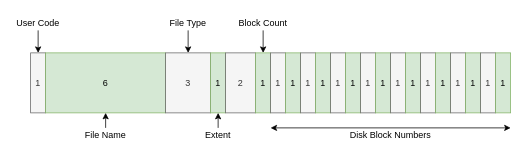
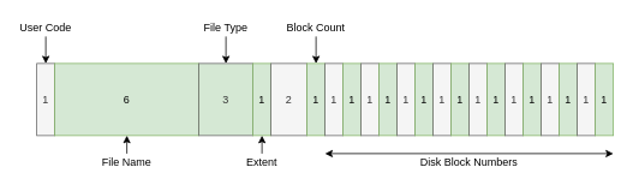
  <mxCell id="0" />
  <mxCell id="1" parent="0" />
  <mxCell id="2" value="1" style="rounded=0;whiteSpace=wrap;html=1;fillColor=#f5f5f5;strokeColor=#666666;fontColor=#333333;" parent="1" vertex="1"><mxGeometry x="40" y="70" width="20" height="80" as="geometry" /></mxCell>
  <mxCell id="3" value="6" style="rounded=0;whiteSpace=wrap;html=1;fillColor=#d5e8d4;strokeColor=#82b366;" parent="1" vertex="1"><mxGeometry x="60" y="70" width="160" height="80" as="geometry" /></mxCell>
- <mxCell id="4" value="3" style="rounded=0;whiteSpace=wrap;html=1;fillColor=#f5f5f5;strokeColor=#666666;fontColor=#333333;" parent="1" vertex="1"><mxGeometry x="220" y="70" width="60" height="80" as="geometry" /></mxCell>
+ <mxCell id="4" value="3" style="rounded=0;whiteSpace=wrap;html=1;fillColor=#d5e8d4;strokeColor=#666666;fontColor=#333333;" parent="1" vertex="1"><mxGeometry x="220" y="70" width="60" height="80" as="geometry" /></mxCell>
  <mxCell id="5" value="1" style="rounded=0;whiteSpace=wrap;html=1;fillColor=#d5e8d4;strokeColor=#82b366;" parent="1" vertex="1"><mxGeometry x="280" y="70" width="20" height="80" as="geometry" /></mxCell>
  <mxCell id="6" value="2" style="rounded=0;whiteSpace=wrap;html=1;fillColor=#f5f5f5;strokeColor=#666666;fontColor=#333333;" parent="1" vertex="1"><mxGeometry x="300" y="70" width="40" height="80" as="geometry" /></mxCell>
  <mxCell id="7" value="1" style="rounded=0;whiteSpace=wrap;html=1;fillColor=#d5e8d4;strokeColor=#82b366;" parent="1" vertex="1"><mxGeometry x="340" y="70" width="20" height="80" as="geometry" /></mxCell>
  <mxCell id="8" value="1" style="rounded=0;whiteSpace=wrap;html=1;fillColor=#f5f5f5;strokeColor=#666666;fontColor=#333333;" parent="1" vertex="1"><mxGeometry x="360" y="70" width="20" height="80" as="geometry" /></mxCell>
  <mxCell id="9" value="1" style="rounded=0;whiteSpace=wrap;html=1;fillColor=#d5e8d4;strokeColor=#82b366;" parent="1" vertex="1"><mxGeometry x="380" y="70" width="20" height="80" as="geometry" /></mxCell>
  <mxCell id="10" value="1" style="rounded=0;whiteSpace=wrap;html=1;fillColor=#f5f5f5;strokeColor=#666666;fontColor=#333333;" parent="1" vertex="1"><mxGeometry x="400" y="70" width="20" height="80" as="geometry" /></mxCell>
  <mxCell id="11" value="1" style="rounded=0;whiteSpace=wrap;html=1;fillColor=#d5e8d4;strokeColor=#82b366;" parent="1" vertex="1"><mxGeometry x="420" y="70" width="20" height="80" as="geometry" /></mxCell>
  <mxCell id="12" value="1" style="rounded=0;whiteSpace=wrap;html=1;fillColor=#f5f5f5;strokeColor=#666666;fontColor=#333333;" parent="1" vertex="1"><mxGeometry x="440" y="70" width="20" height="80" as="geometry" /></mxCell>
  <mxCell id="13" value="1" style="rounded=0;whiteSpace=wrap;html=1;fillColor=#d5e8d4;strokeColor=#82b366;" parent="1" vertex="1"><mxGeometry x="460" y="70" width="20" height="80" as="geometry" /></mxCell>
  <mxCell id="14" value="1" style="rounded=0;whiteSpace=wrap;html=1;fillColor=#f5f5f5;strokeColor=#666666;fontColor=#333333;" parent="1" vertex="1"><mxGeometry x="480" y="70" width="20" height="80" as="geometry" /></mxCell>
  <mxCell id="15" value="1" style="rounded=0;whiteSpace=wrap;html=1;fillColor=#d5e8d4;strokeColor=#82b366;" parent="1" vertex="1"><mxGeometry x="500" y="70" width="20" height="80" as="geometry" /></mxCell>
  <mxCell id="16" value="1" style="rounded=0;whiteSpace=wrap;html=1;fillColor=#f5f5f5;strokeColor=#666666;fontColor=#333333;" parent="1" vertex="1"><mxGeometry x="520" y="70" width="20" height="80" as="geometry" /></mxCell>
  <mxCell id="17" value="1" style="rounded=0;whiteSpace=wrap;html=1;fillColor=#d5e8d4;strokeColor=#82b366;" parent="1" vertex="1"><mxGeometry x="540" y="70" width="20" height="80" as="geometry" /></mxCell>
  <mxCell id="18" value="1" style="rounded=0;whiteSpace=wrap;html=1;fillColor=#f5f5f5;strokeColor=#666666;fontColor=#333333;" parent="1" vertex="1"><mxGeometry x="560" y="70" width="20" height="80" as="geometry" /></mxCell>
  <mxCell id="19" value="1" style="rounded=0;whiteSpace=wrap;html=1;fillColor=#d5e8d4;strokeColor=#82b366;" parent="1" vertex="1"><mxGeometry x="580" y="70" width="20" height="80" as="geometry" /></mxCell>
  <mxCell id="20" value="1" style="rounded=0;whiteSpace=wrap;html=1;fillColor=#f5f5f5;strokeColor=#666666;fontColor=#333333;" parent="1" vertex="1"><mxGeometry x="600" y="70" width="20" height="80" as="geometry" /></mxCell>
  <mxCell id="21" value="1" style="rounded=0;whiteSpace=wrap;html=1;fillColor=#d5e8d4;strokeColor=#82b366;" parent="1" vertex="1"><mxGeometry x="620" y="70" width="20" height="80" as="geometry" /></mxCell>
  <mxCell id="22" value="1" style="rounded=0;whiteSpace=wrap;html=1;fillColor=#f5f5f5;strokeColor=#666666;fontColor=#333333;" parent="1" vertex="1"><mxGeometry x="640" y="70" width="20" height="80" as="geometry" /></mxCell>
  <mxCell id="23" value="1" style="rounded=0;whiteSpace=wrap;html=1;fillColor=#d5e8d4;strokeColor=#82b366;" parent="1" vertex="1"><mxGeometry x="660" y="70" width="20" height="80" as="geometry" /></mxCell>
  <mxCell id="24" value="User Code" style="text;html=1;strokeColor=none;fillColor=none;align=center;verticalAlign=middle;whiteSpace=wrap;rounded=0;" parent="1" vertex="1"><mxGeometry x="20" y="20" width="60" height="20" as="geometry" /></mxCell>
  <mxCell id="25" value="File Name" style="text;html=1;strokeColor=none;fillColor=none;align=center;verticalAlign=middle;whiteSpace=wrap;rounded=0;" parent="1" vertex="1"><mxGeometry x="110" y="170" width="60" height="20" as="geometry" /></mxCell>
  <mxCell id="26" value="File Type" style="text;html=1;strokeColor=none;fillColor=none;align=center;verticalAlign=middle;whiteSpace=wrap;rounded=0;" parent="1" vertex="1"><mxGeometry x="220" y="20" width="60" height="20" as="geometry" /></mxCell>
  <mxCell id="27" value="Extent" style="text;html=1;strokeColor=none;fillColor=none;align=center;verticalAlign=middle;whiteSpace=wrap;rounded=0;" parent="1" vertex="1"><mxGeometry x="260" y="170" width="60" height="20" as="geometry" /></mxCell>
  <mxCell id="28" value="Block Count" style="text;html=1;strokeColor=none;fillColor=none;align=center;verticalAlign=middle;whiteSpace=wrap;rounded=0;" parent="1" vertex="1"><mxGeometry x="315" y="20" width="70" height="20" as="geometry" /></mxCell>
  <mxCell id="29" value="Disk Block Numbers" style="text;html=1;strokeColor=none;fillColor=none;align=center;verticalAlign=middle;whiteSpace=wrap;rounded=0;" parent="1" vertex="1"><mxGeometry x="455" y="170" width="130" height="20" as="geometry" /></mxCell>
  <mxCell id="30" value="" style="endArrow=classic;startArrow=classic;html=1;" parent="1" edge="1"><mxGeometry width="50" height="50" relative="1" as="geometry"><mxPoint x="360" y="170" as="sourcePoint" /><mxPoint x="680" y="170" as="targetPoint" /></mxGeometry></mxCell>
  <mxCell id="31" style="edgeStyle=orthogonalEdgeStyle;rounded=0;orthogonalLoop=1;jettySize=auto;html=1;exitX=0.5;exitY=1;exitDx=0;exitDy=0;" parent="1" source="29" target="29" edge="1"><mxGeometry relative="1" as="geometry" /></mxCell>
  <mxCell id="32" value="" style="endArrow=classic;html=1;entryX=0.5;entryY=0;entryDx=0;entryDy=0;exitX=0.5;exitY=1;exitDx=0;exitDy=0;" edge="1" parent="1" source="24" target="2"><mxGeometry width="50" height="50" relative="1" as="geometry"><mxPoint x="400" y="110" as="sourcePoint" /><mxPoint x="450" y="60" as="targetPoint" /></mxGeometry></mxCell>
  <mxCell id="33" value="" style="endArrow=classic;html=1;entryX=0.5;entryY=0;entryDx=0;entryDy=0;exitX=0.5;exitY=1;exitDx=0;exitDy=0;" edge="1" parent="1" source="26" target="4"><mxGeometry width="50" height="50" relative="1" as="geometry"><mxPoint x="60" y="50" as="sourcePoint" /><mxPoint x="60" y="80" as="targetPoint" /></mxGeometry></mxCell>
  <mxCell id="34" value="" style="endArrow=classic;html=1;entryX=0.5;entryY=0;entryDx=0;entryDy=0;exitX=0.5;exitY=1;exitDx=0;exitDy=0;" edge="1" parent="1" source="28" target="7"><mxGeometry width="50" height="50" relative="1" as="geometry"><mxPoint x="70" y="60" as="sourcePoint" /><mxPoint x="70" y="90" as="targetPoint" /></mxGeometry></mxCell>
  <mxCell id="35" value="" style="endArrow=classic;html=1;entryX=0.5;entryY=1;entryDx=0;entryDy=0;exitX=0.5;exitY=0;exitDx=0;exitDy=0;" edge="1" parent="1" source="25" target="3"><mxGeometry width="50" height="50" relative="1" as="geometry"><mxPoint x="80" y="70" as="sourcePoint" /><mxPoint x="80" y="100" as="targetPoint" /></mxGeometry></mxCell>
  <mxCell id="36" value="" style="endArrow=classic;html=1;entryX=0.5;entryY=1;entryDx=0;entryDy=0;exitX=0.5;exitY=0;exitDx=0;exitDy=0;" edge="1" parent="1" source="27" target="5"><mxGeometry width="50" height="50" relative="1" as="geometry"><mxPoint x="90" y="80" as="sourcePoint" /><mxPoint x="90" y="110" as="targetPoint" /></mxGeometry></mxCell>
